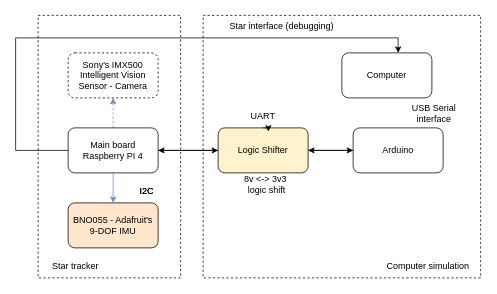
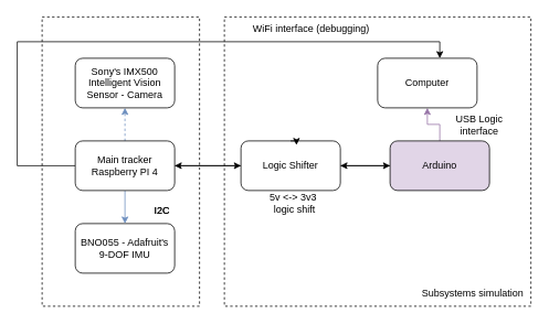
  <mxCell id="0" />
  <mxCell id="1" parent="0" />
  <mxCell id="2" style="edgeStyle=orthogonalEdgeStyle;rounded=0;orthogonalLoop=1;jettySize=auto;html=1;" edge="1" parent="1" source="6" target="11"><mxGeometry relative="1" as="geometry" /></mxCell>
  <mxCell id="3" style="edgeStyle=orthogonalEdgeStyle;rounded=0;orthogonalLoop=1;jettySize=auto;html=1;fillColor=#dae8fc;strokeColor=#6c8ebf;dashed=1;" edge="1" parent="1" source="6" target="7"><mxGeometry relative="1" as="geometry" /></mxCell>
  <mxCell id="4" style="edgeStyle=orthogonalEdgeStyle;rounded=0;orthogonalLoop=1;jettySize=auto;html=1;fillColor=#dae8fc;strokeColor=#6c8ebf;" edge="1" parent="1" source="6" target="8"><mxGeometry relative="1" as="geometry" /></mxCell>
  <mxCell id="5" style="edgeStyle=orthogonalEdgeStyle;rounded=0;orthogonalLoop=1;jettySize=auto;html=1;" edge="1" parent="1" source="6" target="15"><mxGeometry relative="1" as="geometry"><Array as="points"><mxPoint x="20" y="200" /><mxPoint x="20" y="50" /><mxPoint x="530" y="50" /></Array></mxGeometry></mxCell>
- <mxCell id="6" value="&lt;div&gt;Main board&lt;/div&gt;&lt;div&gt;Raspberry PI 4&lt;/div&gt;" style="rounded=1;whiteSpace=wrap;html=1;" vertex="1" parent="1"><mxGeometry x="90" y="170" width="120" height="60" as="geometry" /></mxCell>
- <mxCell id="7" value="&lt;span&gt;Sony's IMX500 Intelligent Vision Sensor - Camera&lt;/span&gt;" style="rounded=1;whiteSpace=wrap;html=1;dashed=1;" vertex="1" parent="1"><mxGeometry x="90" y="70" width="120" height="60" as="geometry" /></mxCell>
- <mxCell id="8" value="BNO055 - Adafruit's 9-DOF IMU" style="rounded=1;whiteSpace=wrap;html=1;fillColor=#ffe6cc;" vertex="1" parent="1"><mxGeometry x="90" y="270" width="120" height="60" as="geometry" /></mxCell>
+ <mxCell id="6" value="&lt;div&gt;Main tracker&lt;/div&gt;&lt;div&gt;Raspberry PI 4&lt;/div&gt;" style="rounded=1;whiteSpace=wrap;html=1;" vertex="1" parent="1"><mxGeometry x="90" y="170" width="120" height="60" as="geometry" /></mxCell>
+ <mxCell id="7" value="&lt;span&gt;Sony's IMX500 Intelligent Vision Sensor - Camera&lt;/span&gt;" style="rounded=1;whiteSpace=wrap;html=1;" vertex="1" parent="1"><mxGeometry x="90" y="70" width="120" height="60" as="geometry" /></mxCell>
+ <mxCell id="8" value="BNO055 - Adafruit's 9-DOF IMU" style="rounded=1;whiteSpace=wrap;html=1;" vertex="1" parent="1"><mxGeometry x="90" y="270" width="120" height="60" as="geometry" /></mxCell>
  <mxCell id="9" style="edgeStyle=orthogonalEdgeStyle;rounded=0;orthogonalLoop=1;jettySize=auto;html=1;" edge="1" parent="1" source="11" target="14"><mxGeometry relative="1" as="geometry" /></mxCell>
  <mxCell id="10" style="edgeStyle=orthogonalEdgeStyle;rounded=0;orthogonalLoop=1;jettySize=auto;html=1;" edge="1" parent="1" source="11" target="6"><mxGeometry relative="1" as="geometry" /></mxCell>
- <mxCell id="11" value="&lt;div&gt;Logic Shifter&lt;/div&gt;" style="rounded=1;whiteSpace=wrap;html=1;fillColor=#fff2cc;" vertex="1" parent="1"><mxGeometry x="290" y="170" width="120" height="60" as="geometry" /></mxCell>
+ <mxCell id="11" value="&lt;div&gt;Logic Shifter&lt;/div&gt;" style="rounded=1;whiteSpace=wrap;html=1;" vertex="1" parent="1"><mxGeometry x="290" y="170" width="120" height="60" as="geometry" /></mxCell>
+ <mxCell id="12" style="edgeStyle=orthogonalEdgeStyle;rounded=0;orthogonalLoop=1;jettySize=auto;html=1;fillColor=#e1d5e7;strokeColor=#9673a6;" edge="1" parent="1" source="14" target="15"><mxGeometry relative="1" as="geometry" /></mxCell>
  <mxCell id="13" style="edgeStyle=orthogonalEdgeStyle;rounded=0;orthogonalLoop=1;jettySize=auto;html=1;" edge="1" parent="1" source="14" target="11"><mxGeometry relative="1" as="geometry" /></mxCell>
- <mxCell id="14" value="Arduino" style="rounded=1;whiteSpace=wrap;html=1;" vertex="1" parent="1"><mxGeometry x="470" y="170" width="120" height="60" as="geometry" /></mxCell>
+ <mxCell id="14" value="Arduino" style="rounded=1;whiteSpace=wrap;html=1;fillColor=#e1d5e7;" vertex="1" parent="1"><mxGeometry x="470" y="170" width="120" height="60" as="geometry" /></mxCell>
  <mxCell id="15" value="Computer" style="rounded=1;whiteSpace=wrap;html=1;" vertex="1" parent="1"><mxGeometry x="455" y="70" width="120" height="60" as="geometry" /></mxCell>
  <mxCell id="16" style="edgeStyle=orthogonalEdgeStyle;rounded=0;orthogonalLoop=1;jettySize=auto;html=1;exitX=0.5;exitY=0;exitDx=0;exitDy=0;entryX=0.558;entryY=0.083;entryDx=0;entryDy=0;entryPerimeter=0;" edge="1" parent="1" source="11" target="11"><mxGeometry relative="1" as="geometry" /></mxCell>
- <mxCell id="17" value="&lt;div&gt;Star interface (debugging)&lt;/div&gt;" style="text;html=1;align=center;verticalAlign=middle;whiteSpace=wrap;rounded=0;" vertex="1" parent="1"><mxGeometry x="300" y="20" width="150" height="30" as="geometry" /></mxCell>
- <mxCell id="18" value="USB Serial interface" style="text;html=1;align=center;verticalAlign=middle;whiteSpace=wrap;rounded=0;" vertex="1" parent="1"><mxGeometry x="533" y="136" width="90" height="30" as="geometry" /></mxCell>
- <mxCell id="19" value="UART" style="text;html=1;align=center;verticalAlign=middle;whiteSpace=wrap;rounded=0;" vertex="1" parent="1"><mxGeometry x="285" y="140" width="130" height="30" as="geometry" /></mxCell>
- <mxCell id="20" value="&lt;div&gt;8v &amp;lt;-&amp;gt; 3v3&amp;nbsp;&lt;/div&gt;&lt;div&gt;logic shift&lt;/div&gt;" style="text;html=1;align=center;verticalAlign=middle;whiteSpace=wrap;rounded=0;" vertex="1" parent="1"><mxGeometry x="290" y="230" width="130" height="30" as="geometry" /></mxCell>
+ <mxCell id="17" value="&lt;div&gt;WiFi interface (debugging)&lt;/div&gt;" style="text;html=1;align=center;verticalAlign=middle;whiteSpace=wrap;rounded=0;" vertex="1" parent="1"><mxGeometry x="300" y="20" width="150" height="30" as="geometry" /></mxCell>
+ <mxCell id="18" value="USB Logic interface" style="text;html=1;align=center;verticalAlign=middle;whiteSpace=wrap;rounded=0;" vertex="1" parent="1"><mxGeometry x="533" y="136" width="90" height="30" as="geometry" /></mxCell>
+ <mxCell id="20" value="&lt;div&gt;5v &amp;lt;-&amp;gt; 3v3&amp;nbsp;&lt;/div&gt;&lt;div&gt;logic shift&lt;/div&gt;" style="text;html=1;align=center;verticalAlign=middle;whiteSpace=wrap;rounded=0;" vertex="1" parent="1"><mxGeometry x="290" y="230" width="130" height="30" as="geometry" /></mxCell>
  <mxCell id="21" value="I2C" style="text;html=1;align=center;verticalAlign=middle;whiteSpace=wrap;rounded=0;" vertex="1" parent="1"><mxGeometry x="160" y="240" width="70" height="30" as="geometry" /></mxCell>
  <mxCell id="22" value="I2C" style="text;html=1;align=center;verticalAlign=middle;whiteSpace=wrap;rounded=0;" vertex="1" parent="1"><mxGeometry x="160" y="240" width="70" height="30" as="geometry" /></mxCell>
  <mxCell id="23" value="" style="rounded=0;whiteSpace=wrap;html=1;fillColor=none;dashed=1;" vertex="1" parent="1"><mxGeometry x="50" y="20" width="190" height="350" as="geometry" /></mxCell>
  <mxCell id="24" value="&amp;nbsp;" style="rounded=0;whiteSpace=wrap;html=1;fillColor=none;dashed=1;" vertex="1" parent="1"><mxGeometry x="270" y="20" width="370" height="350" as="geometry" /></mxCell>
- <mxCell id="25" value="&lt;div&gt;Star tracker&lt;/div&gt;" style="text;html=1;align=center;verticalAlign=middle;whiteSpace=wrap;rounded=0;" vertex="1" parent="1"><mxGeometry x="50" y="340" width="100" height="30" as="geometry" /></mxCell>
- <mxCell id="26" value="Computer simulation" style="text;html=1;align=center;verticalAlign=middle;whiteSpace=wrap;rounded=0;" vertex="1" parent="1"><mxGeometry x="500" y="340" width="140" height="30" as="geometry" /></mxCell>
+ <mxCell id="26" value="Subsystems simulation" style="text;html=1;align=center;verticalAlign=middle;whiteSpace=wrap;rounded=0;" vertex="1" parent="1"><mxGeometry x="500" y="340" width="140" height="30" as="geometry" /></mxCell>
